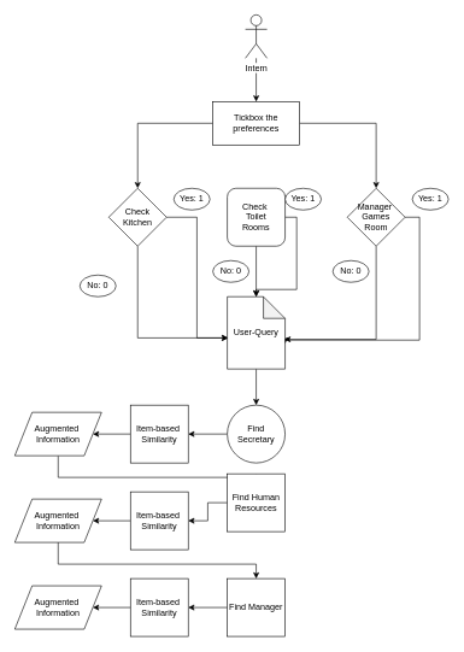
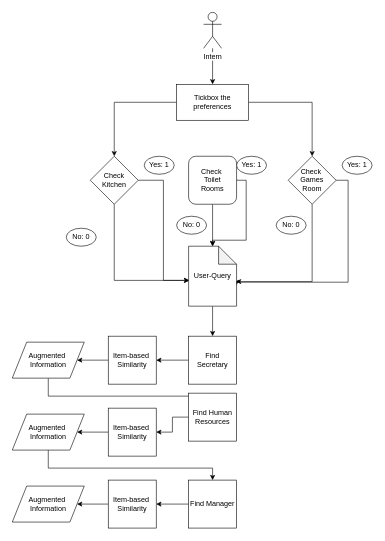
  <mxCell id="0" />
  <mxCell id="1" parent="0" />
  <mxCell id="2" style="edgeStyle=orthogonalEdgeStyle;rounded=0;orthogonalLoop=1;jettySize=auto;html=1;entryX=0.5;entryY=0;entryDx=0;entryDy=0;" edge="1" parent="1" source="3" target="6"><mxGeometry relative="1" as="geometry" /></mxCell>
  <mxCell id="3" value="Intern" style="shape=umlActor;verticalLabelPosition=bottom;labelBackgroundColor=#ffffff;verticalAlign=top;html=1;outlineConnect=0;" vertex="1" parent="1"><mxGeometry x="339" y="20" width="30" height="60" as="geometry" /></mxCell>
  <mxCell id="4" style="edgeStyle=orthogonalEdgeStyle;rounded=0;orthogonalLoop=1;jettySize=auto;html=1;entryX=0.5;entryY=0;entryDx=0;entryDy=0;" edge="1" parent="1" source="6" target="33"><mxGeometry relative="1" as="geometry" /></mxCell>
  <mxCell id="5" style="edgeStyle=orthogonalEdgeStyle;rounded=0;orthogonalLoop=1;jettySize=auto;html=1;" edge="1" parent="1" source="6" target="27"><mxGeometry relative="1" as="geometry" /></mxCell>
  <mxCell id="6" value="Tickbox the preferences" style="rounded=0;whiteSpace=wrap;html=1;" vertex="1" parent="1"><mxGeometry x="294" y="140" width="120" height="60" as="geometry" /></mxCell>
  <mxCell id="7" style="edgeStyle=orthogonalEdgeStyle;rounded=0;orthogonalLoop=1;jettySize=auto;html=1;entryX=0;entryY=0.5;entryDx=0;entryDy=0;" edge="1" parent="1"><mxGeometry relative="1" as="geometry"><mxPoint x="314" y="400" as="sourcePoint" /><Array as="points"><mxPoint x="200" y="400" /><mxPoint x="200" y="520" /></Array></mxGeometry></mxCell>
  <mxCell id="8" style="edgeStyle=orthogonalEdgeStyle;rounded=0;orthogonalLoop=1;jettySize=auto;html=1;entryX=1;entryY=0.5;entryDx=0;entryDy=0;" edge="1" parent="1" source="9" target="11"><mxGeometry relative="1" as="geometry" /></mxCell>
- <mxCell id="9" value="Find Secretary" style="ellipse;whiteSpace=wrap;html=1;aspect=fixed;" vertex="1" parent="1"><mxGeometry x="314" y="560" width="80" height="80" as="geometry" /></mxCell>
+ <mxCell id="9" value="Find Secretary" style="whiteSpace=wrap;html=1;aspect=fixed;" vertex="1" parent="1"><mxGeometry x="314" y="560" width="80" height="80" as="geometry" /></mxCell>
  <mxCell id="10" style="edgeStyle=orthogonalEdgeStyle;rounded=0;orthogonalLoop=1;jettySize=auto;html=1;entryX=1;entryY=0.5;entryDx=0;entryDy=0;" edge="1" parent="1" source="11" target="13"><mxGeometry relative="1" as="geometry" /></mxCell>
  <mxCell id="11" value="Item-based&amp;nbsp;&lt;br&gt;Similarity" style="whiteSpace=wrap;html=1;aspect=fixed;" vertex="1" parent="1"><mxGeometry x="180" y="560" width="80" height="80" as="geometry" /></mxCell>
  <mxCell id="12" style="edgeStyle=orthogonalEdgeStyle;rounded=0;orthogonalLoop=1;jettySize=auto;html=1;entryX=0.5;entryY=0;entryDx=0;entryDy=0;" edge="1" parent="1" source="13" target="15"><mxGeometry relative="1" as="geometry"><Array as="points"><mxPoint x="80" y="660" /><mxPoint x="354" y="660" /></Array></mxGeometry></mxCell>
  <mxCell id="13" value="Augmented&amp;nbsp;&lt;br&gt;Information" style="shape=parallelogram;perimeter=parallelogramPerimeter;whiteSpace=wrap;html=1;" vertex="1" parent="1"><mxGeometry x="20" y="570" width="120" height="60" as="geometry" /></mxCell>
  <mxCell id="14" style="edgeStyle=orthogonalEdgeStyle;rounded=0;orthogonalLoop=1;jettySize=auto;html=1;entryX=1;entryY=0.5;entryDx=0;entryDy=0;" edge="1" parent="1" source="15" target="17"><mxGeometry relative="1" as="geometry" /></mxCell>
  <mxCell id="15" value="Find Human&lt;br&gt;Resources" style="whiteSpace=wrap;html=1;aspect=fixed;" vertex="1" parent="1"><mxGeometry x="314" y="655" width="80" height="80" as="geometry" /></mxCell>
  <mxCell id="16" style="edgeStyle=orthogonalEdgeStyle;rounded=0;orthogonalLoop=1;jettySize=auto;html=1;" edge="1" parent="1" source="17" target="19"><mxGeometry relative="1" as="geometry" /></mxCell>
  <mxCell id="17" value="Item-based&amp;nbsp;&lt;br&gt;Similarity" style="whiteSpace=wrap;html=1;aspect=fixed;" vertex="1" parent="1"><mxGeometry x="180" y="680" width="80" height="80" as="geometry" /></mxCell>
  <mxCell id="18" style="edgeStyle=orthogonalEdgeStyle;rounded=0;orthogonalLoop=1;jettySize=auto;html=1;entryX=0.5;entryY=0;entryDx=0;entryDy=0;" edge="1" parent="1" source="19" target="21"><mxGeometry relative="1" as="geometry"><Array as="points"><mxPoint x="80" y="780" /><mxPoint x="354" y="780" /></Array></mxGeometry></mxCell>
  <mxCell id="19" value="Augmented&amp;nbsp;&lt;br&gt;Information" style="shape=parallelogram;perimeter=parallelogramPerimeter;whiteSpace=wrap;html=1;" vertex="1" parent="1"><mxGeometry x="20" y="690" width="120" height="60" as="geometry" /></mxCell>
  <mxCell id="20" style="edgeStyle=orthogonalEdgeStyle;rounded=0;orthogonalLoop=1;jettySize=auto;html=1;" edge="1" parent="1" source="21" target="23"><mxGeometry relative="1" as="geometry" /></mxCell>
  <mxCell id="21" value="Find Manager" style="whiteSpace=wrap;html=1;aspect=fixed;" vertex="1" parent="1"><mxGeometry x="314" y="800" width="80" height="80" as="geometry" /></mxCell>
  <mxCell id="22" style="edgeStyle=orthogonalEdgeStyle;rounded=0;orthogonalLoop=1;jettySize=auto;html=1;entryX=1;entryY=0.5;entryDx=0;entryDy=0;" edge="1" parent="1" source="23" target="24"><mxGeometry relative="1" as="geometry" /></mxCell>
  <mxCell id="23" value="Item-based&amp;nbsp;&lt;br&gt;Similarity" style="whiteSpace=wrap;html=1;aspect=fixed;" vertex="1" parent="1"><mxGeometry x="180" y="800" width="80" height="80" as="geometry" /></mxCell>
  <mxCell id="24" value="Augmented&amp;nbsp;&lt;br&gt;Information" style="shape=parallelogram;perimeter=parallelogramPerimeter;whiteSpace=wrap;html=1;" vertex="1" parent="1"><mxGeometry x="20" y="810" width="120" height="60" as="geometry" /></mxCell>
  <mxCell id="25" style="edgeStyle=orthogonalEdgeStyle;rounded=0;orthogonalLoop=1;jettySize=auto;html=1;entryX=0.013;entryY=0.57;entryDx=0;entryDy=0;entryPerimeter=0;" edge="1" parent="1" source="27" target="35"><mxGeometry relative="1" as="geometry"><Array as="points"><mxPoint x="190" y="467" /></Array></mxGeometry></mxCell>
  <mxCell id="26" style="edgeStyle=orthogonalEdgeStyle;rounded=0;orthogonalLoop=1;jettySize=auto;html=1;entryX=0.013;entryY=0.57;entryDx=0;entryDy=0;entryPerimeter=0;" edge="1" parent="1" source="27" target="35"><mxGeometry relative="1" as="geometry" /></mxCell>
  <mxCell id="27" value="Check&lt;br&gt;Kitchen" style="rhombus;whiteSpace=wrap;html=1;" vertex="1" parent="1"><mxGeometry x="150" y="260" width="80" height="80" as="geometry" /></mxCell>
  <mxCell id="28" style="edgeStyle=orthogonalEdgeStyle;rounded=0;orthogonalLoop=1;jettySize=auto;html=1;" edge="1" parent="1" source="30" target="35"><mxGeometry relative="1" as="geometry" /></mxCell>
  <mxCell id="29" style="edgeStyle=orthogonalEdgeStyle;rounded=0;orthogonalLoop=1;jettySize=auto;html=1;entryX=0.5;entryY=0;entryDx=0;entryDy=0;entryPerimeter=0;" edge="1" parent="1" source="30" target="35"><mxGeometry relative="1" as="geometry"><Array as="points"><mxPoint x="410" y="300" /><mxPoint x="410" y="400" /><mxPoint x="354" y="400" /></Array></mxGeometry></mxCell>
  <mxCell id="30" value="Check&amp;nbsp;&lt;br&gt;Toilet&lt;br&gt;Rooms" style="whiteSpace=wrap;html=1;rounded=1;" vertex="1" parent="1"><mxGeometry x="314" y="260" width="80" height="80" as="geometry" /></mxCell>
  <mxCell id="31" style="edgeStyle=orthogonalEdgeStyle;rounded=0;orthogonalLoop=1;jettySize=auto;html=1;entryX=0.988;entryY=0.59;entryDx=0;entryDy=0;entryPerimeter=0;" edge="1" parent="1" source="33" target="35"><mxGeometry relative="1" as="geometry"><Array as="points"><mxPoint x="520" y="469" /></Array></mxGeometry></mxCell>
  <mxCell id="32" style="edgeStyle=orthogonalEdgeStyle;rounded=0;orthogonalLoop=1;jettySize=auto;html=1;entryX=0;entryY=0;entryDx=80;entryDy=65;entryPerimeter=0;" edge="1" parent="1" source="33" target="35"><mxGeometry relative="1" as="geometry"><mxPoint x="520" y="470" as="targetPoint" /><Array as="points"><mxPoint x="580" y="300" /><mxPoint x="580" y="470" /><mxPoint x="394" y="470" /></Array></mxGeometry></mxCell>
- <mxCell id="33" value="Manager&amp;nbsp;&lt;br&gt;Games &lt;br&gt;Room" style="rhombus;whiteSpace=wrap;html=1;" vertex="1" parent="1"><mxGeometry x="480" y="260" width="80" height="80" as="geometry" /></mxCell>
+ <mxCell id="33" value="Check&amp;nbsp;&lt;br&gt;Games &lt;br&gt;Room" style="rhombus;whiteSpace=wrap;html=1;" vertex="1" parent="1"><mxGeometry x="480" y="260" width="80" height="80" as="geometry" /></mxCell>
  <mxCell id="34" style="edgeStyle=orthogonalEdgeStyle;rounded=0;orthogonalLoop=1;jettySize=auto;html=1;entryX=0.5;entryY=0;entryDx=0;entryDy=0;" edge="1" parent="1" source="35" target="9"><mxGeometry relative="1" as="geometry" /></mxCell>
  <mxCell id="35" value="User-Query" style="shape=note;whiteSpace=wrap;html=1;backgroundOutline=1;darkOpacity=0.05;" vertex="1" parent="1"><mxGeometry x="314" y="410" width="80" height="100" as="geometry" /></mxCell>
  <mxCell id="36" value="No: 0" style="ellipse;whiteSpace=wrap;html=1;" vertex="1" parent="1"><mxGeometry x="110" y="380" width="50" height="30" as="geometry" /></mxCell>
  <mxCell id="37" value="Yes: 1" style="ellipse;whiteSpace=wrap;html=1;" vertex="1" parent="1"><mxGeometry x="240" y="260" width="50" height="30" as="geometry" /></mxCell>
  <mxCell id="38" value="No: 0" style="ellipse;whiteSpace=wrap;html=1;" vertex="1" parent="1"><mxGeometry x="294" y="360" width="50" height="30" as="geometry" /></mxCell>
  <mxCell id="39" value="Yes: 1" style="ellipse;whiteSpace=wrap;html=1;" vertex="1" parent="1"><mxGeometry x="394" y="260" width="50" height="30" as="geometry" /></mxCell>
  <mxCell id="40" value="Yes: 1" style="ellipse;whiteSpace=wrap;html=1;" vertex="1" parent="1"><mxGeometry x="570" y="260" width="50" height="30" as="geometry" /></mxCell>
  <mxCell id="41" value="No: 0" style="ellipse;whiteSpace=wrap;html=1;" vertex="1" parent="1"><mxGeometry x="460" y="360" width="50" height="30" as="geometry" /></mxCell>
